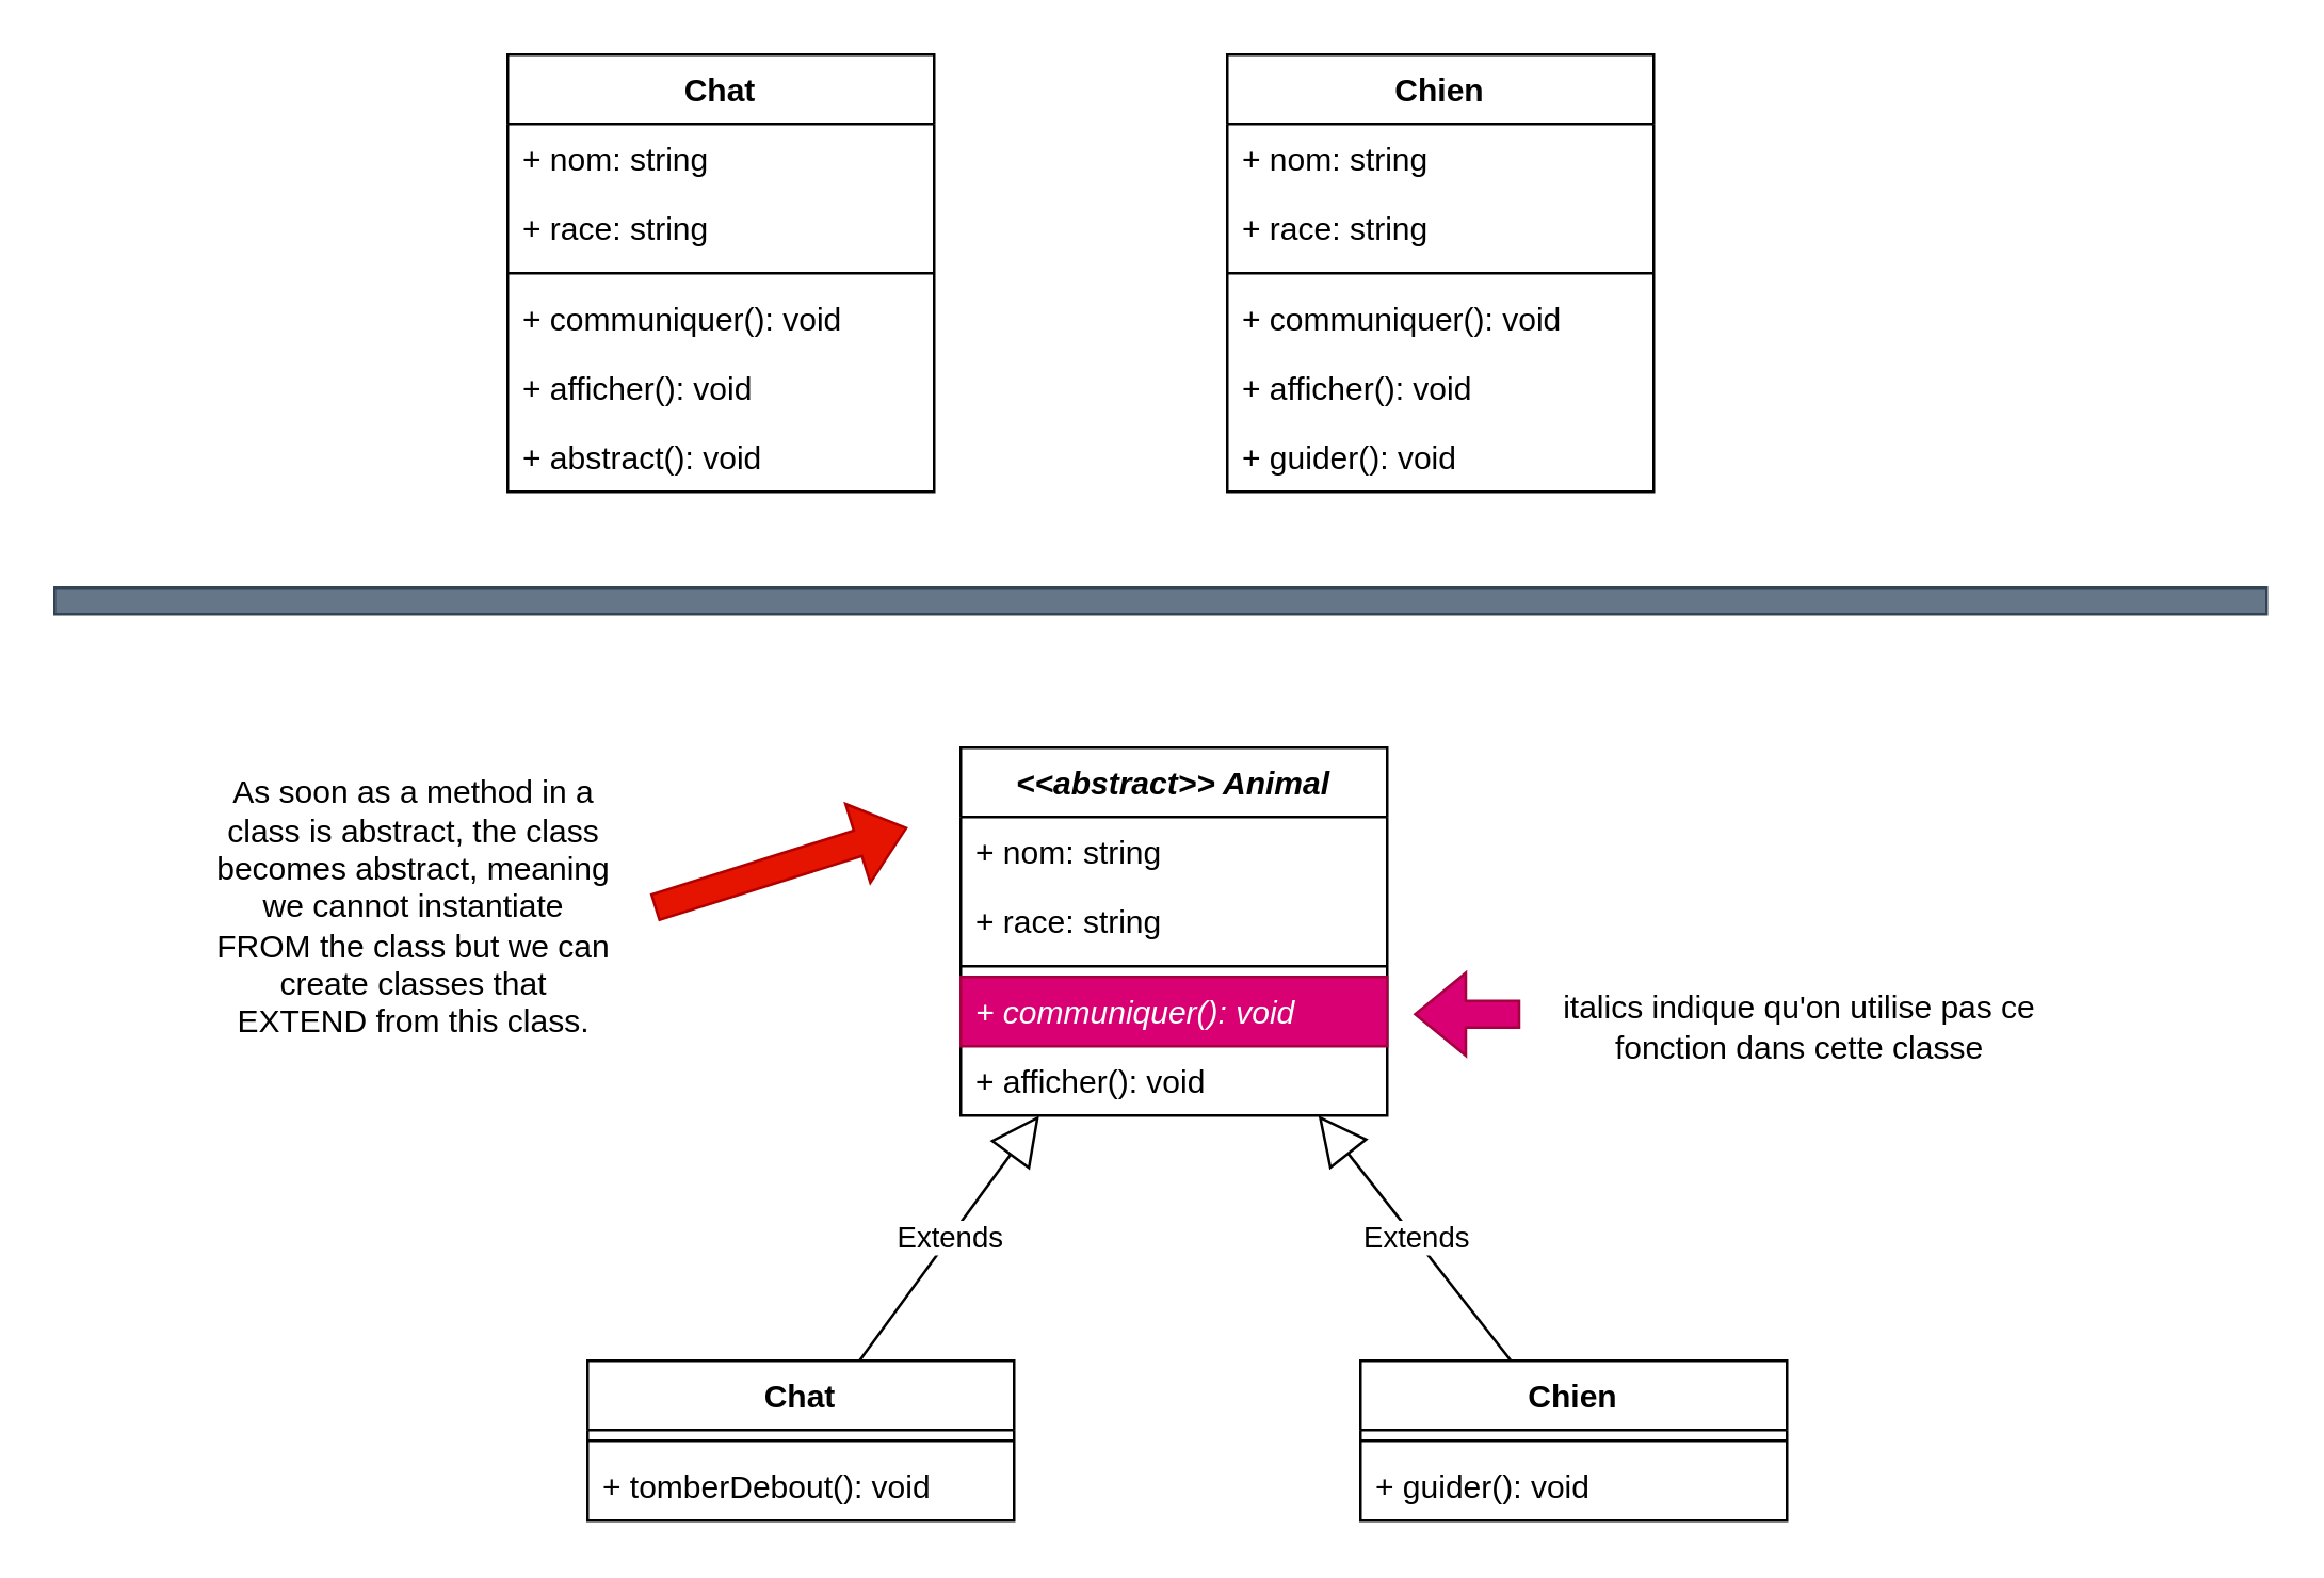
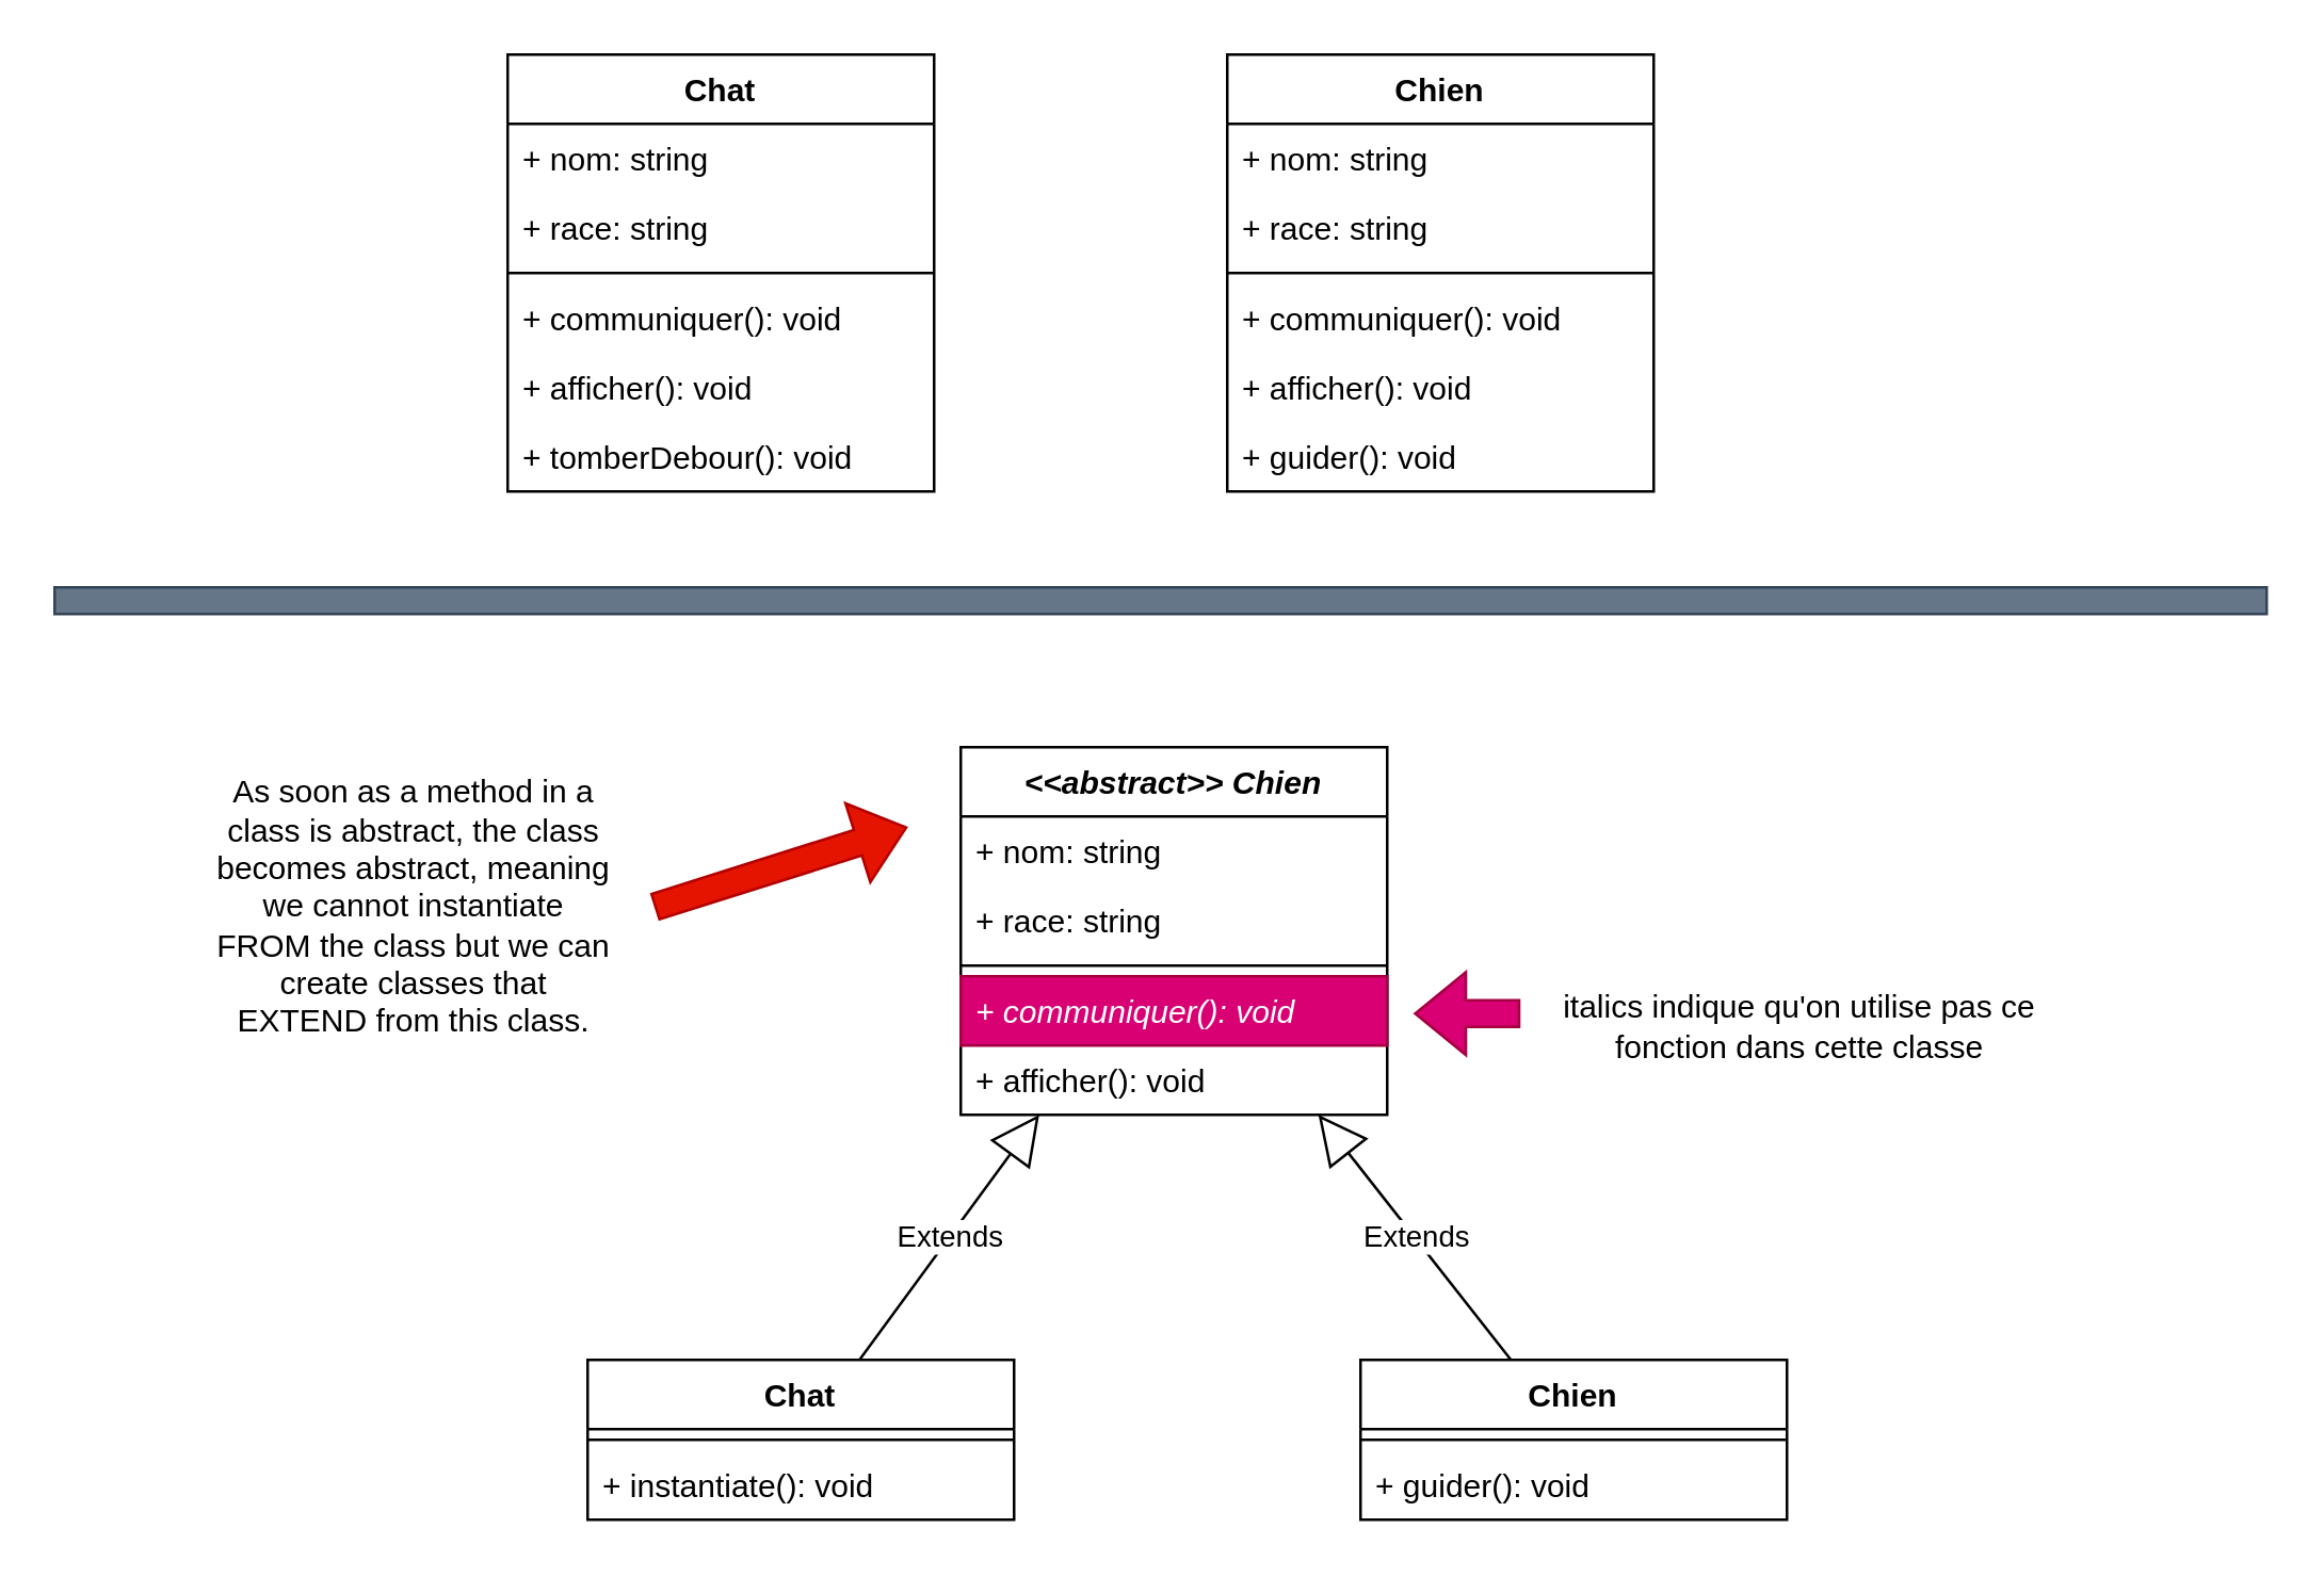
  <mxCell id="0" />
  <mxCell id="1" parent="0" />
  <mxCell id="2" value="Chat" style="swimlane;fontStyle=1;align=center;verticalAlign=top;childLayout=stackLayout;horizontal=1;startSize=26;horizontalStack=0;resizeParent=1;resizeParentMax=0;resizeLast=0;collapsible=1;marginBottom=0;whiteSpace=wrap;html=1;" parent="1" vertex="1"><mxGeometry x="190" y="20" width="160" height="164" as="geometry" /></mxCell>
  <mxCell id="3" value="+ nom: string" style="text;strokeColor=none;fillColor=none;align=left;verticalAlign=top;spacingLeft=4;spacingRight=4;overflow=hidden;rotatable=0;points=[[0,0.5],[1,0.5]];portConstraint=eastwest;whiteSpace=wrap;html=1;" parent="2" vertex="1"><mxGeometry y="26" width="160" height="26" as="geometry" /></mxCell>
  <mxCell id="4" value="+ race: string" style="text;strokeColor=none;fillColor=none;align=left;verticalAlign=top;spacingLeft=4;spacingRight=4;overflow=hidden;rotatable=0;points=[[0,0.5],[1,0.5]];portConstraint=eastwest;whiteSpace=wrap;html=1;" parent="2" vertex="1"><mxGeometry y="52" width="160" height="26" as="geometry" /></mxCell>
  <mxCell id="5" value="" style="line;strokeWidth=1;fillColor=none;align=left;verticalAlign=middle;spacingTop=-1;spacingLeft=3;spacingRight=3;rotatable=0;labelPosition=right;points=[];portConstraint=eastwest;strokeColor=inherit;" parent="2" vertex="1"><mxGeometry y="78" width="160" height="8" as="geometry" /></mxCell>
  <mxCell id="6" value="+ communiquer(): void" style="text;strokeColor=none;fillColor=none;align=left;verticalAlign=top;spacingLeft=4;spacingRight=4;overflow=hidden;rotatable=0;points=[[0,0.5],[1,0.5]];portConstraint=eastwest;whiteSpace=wrap;html=1;" parent="2" vertex="1"><mxGeometry y="86" width="160" height="26" as="geometry" /></mxCell>
  <mxCell id="7" value="+ afficher(): void" style="text;strokeColor=none;fillColor=none;align=left;verticalAlign=top;spacingLeft=4;spacingRight=4;overflow=hidden;rotatable=0;points=[[0,0.5],[1,0.5]];portConstraint=eastwest;whiteSpace=wrap;html=1;" parent="2" vertex="1"><mxGeometry y="112" width="160" height="26" as="geometry" /></mxCell>
- <mxCell id="8" value="+ abstract(): void" style="text;strokeColor=none;fillColor=none;align=left;verticalAlign=top;spacingLeft=4;spacingRight=4;overflow=hidden;rotatable=0;points=[[0,0.5],[1,0.5]];portConstraint=eastwest;whiteSpace=wrap;html=1;" parent="2" vertex="1"><mxGeometry y="138" width="160" height="26" as="geometry" /></mxCell>
+ <mxCell id="8" value="+ tomberDebour(): void" style="text;strokeColor=none;fillColor=none;align=left;verticalAlign=top;spacingLeft=4;spacingRight=4;overflow=hidden;rotatable=0;points=[[0,0.5],[1,0.5]];portConstraint=eastwest;whiteSpace=wrap;html=1;" parent="2" vertex="1"><mxGeometry y="138" width="160" height="26" as="geometry" /></mxCell>
  <mxCell id="9" value="Chien" style="swimlane;fontStyle=1;align=center;verticalAlign=top;childLayout=stackLayout;horizontal=1;startSize=26;horizontalStack=0;resizeParent=1;resizeParentMax=0;resizeLast=0;collapsible=1;marginBottom=0;whiteSpace=wrap;html=1;" parent="1" vertex="1"><mxGeometry x="460" y="20" width="160" height="164" as="geometry" /></mxCell>
  <mxCell id="10" value="+ nom: string" style="text;strokeColor=none;fillColor=none;align=left;verticalAlign=top;spacingLeft=4;spacingRight=4;overflow=hidden;rotatable=0;points=[[0,0.5],[1,0.5]];portConstraint=eastwest;whiteSpace=wrap;html=1;" parent="9" vertex="1"><mxGeometry y="26" width="160" height="26" as="geometry" /></mxCell>
  <mxCell id="11" value="+ race: string" style="text;strokeColor=none;fillColor=none;align=left;verticalAlign=top;spacingLeft=4;spacingRight=4;overflow=hidden;rotatable=0;points=[[0,0.5],[1,0.5]];portConstraint=eastwest;whiteSpace=wrap;html=1;" parent="9" vertex="1"><mxGeometry y="52" width="160" height="26" as="geometry" /></mxCell>
  <mxCell id="12" value="" style="line;strokeWidth=1;fillColor=none;align=left;verticalAlign=middle;spacingTop=-1;spacingLeft=3;spacingRight=3;rotatable=0;labelPosition=right;points=[];portConstraint=eastwest;strokeColor=inherit;" parent="9" vertex="1"><mxGeometry y="78" width="160" height="8" as="geometry" /></mxCell>
  <mxCell id="13" value="+ communiquer(): void" style="text;strokeColor=none;fillColor=none;align=left;verticalAlign=top;spacingLeft=4;spacingRight=4;overflow=hidden;rotatable=0;points=[[0,0.5],[1,0.5]];portConstraint=eastwest;whiteSpace=wrap;html=1;" parent="9" vertex="1"><mxGeometry y="86" width="160" height="26" as="geometry" /></mxCell>
  <mxCell id="14" value="+ afficher(): void" style="text;strokeColor=none;fillColor=none;align=left;verticalAlign=top;spacingLeft=4;spacingRight=4;overflow=hidden;rotatable=0;points=[[0,0.5],[1,0.5]];portConstraint=eastwest;whiteSpace=wrap;html=1;" parent="9" vertex="1"><mxGeometry y="112" width="160" height="26" as="geometry" /></mxCell>
  <mxCell id="15" value="+ guider(): void" style="text;strokeColor=none;fillColor=none;align=left;verticalAlign=top;spacingLeft=4;spacingRight=4;overflow=hidden;rotatable=0;points=[[0,0.5],[1,0.5]];portConstraint=eastwest;whiteSpace=wrap;html=1;" parent="9" vertex="1"><mxGeometry y="138" width="160" height="26" as="geometry" /></mxCell>
  <mxCell id="16" value="Chat" style="swimlane;fontStyle=1;align=center;verticalAlign=top;childLayout=stackLayout;horizontal=1;startSize=26;horizontalStack=0;resizeParent=1;resizeParentMax=0;resizeLast=0;collapsible=1;marginBottom=0;whiteSpace=wrap;html=1;" parent="1" vertex="1"><mxGeometry x="220" y="510" width="160" height="60" as="geometry" /></mxCell>
  <mxCell id="17" value="" style="line;strokeWidth=1;fillColor=none;align=left;verticalAlign=middle;spacingTop=-1;spacingLeft=3;spacingRight=3;rotatable=0;labelPosition=right;points=[];portConstraint=eastwest;strokeColor=inherit;" parent="16" vertex="1"><mxGeometry y="26" width="160" height="8" as="geometry" /></mxCell>
- <mxCell id="18" value="+ tomberDebout(): void" style="text;strokeColor=none;fillColor=none;align=left;verticalAlign=top;spacingLeft=4;spacingRight=4;overflow=hidden;rotatable=0;points=[[0,0.5],[1,0.5]];portConstraint=eastwest;whiteSpace=wrap;html=1;" parent="16" vertex="1"><mxGeometry y="34" width="160" height="26" as="geometry" /></mxCell>
+ <mxCell id="18" value="+ instantiate(): void" style="text;strokeColor=none;fillColor=none;align=left;verticalAlign=top;spacingLeft=4;spacingRight=4;overflow=hidden;rotatable=0;points=[[0,0.5],[1,0.5]];portConstraint=eastwest;whiteSpace=wrap;html=1;" parent="16" vertex="1"><mxGeometry y="34" width="160" height="26" as="geometry" /></mxCell>
  <mxCell id="19" value="Chien" style="swimlane;fontStyle=1;align=center;verticalAlign=top;childLayout=stackLayout;horizontal=1;startSize=26;horizontalStack=0;resizeParent=1;resizeParentMax=0;resizeLast=0;collapsible=1;marginBottom=0;whiteSpace=wrap;html=1;" parent="1" vertex="1"><mxGeometry x="510" y="510" width="160" height="60" as="geometry" /></mxCell>
  <mxCell id="20" value="" style="line;strokeWidth=1;fillColor=none;align=left;verticalAlign=middle;spacingTop=-1;spacingLeft=3;spacingRight=3;rotatable=0;labelPosition=right;points=[];portConstraint=eastwest;strokeColor=inherit;" parent="19" vertex="1"><mxGeometry y="26" width="160" height="8" as="geometry" /></mxCell>
  <mxCell id="21" value="+ guider(): void" style="text;strokeColor=none;fillColor=none;align=left;verticalAlign=top;spacingLeft=4;spacingRight=4;overflow=hidden;rotatable=0;points=[[0,0.5],[1,0.5]];portConstraint=eastwest;whiteSpace=wrap;html=1;" parent="19" vertex="1"><mxGeometry y="34" width="160" height="26" as="geometry" /></mxCell>
- <mxCell id="22" value="&lt;i&gt;&amp;lt;&amp;lt;abstract&amp;gt;&amp;gt; Animal&lt;/i&gt;" style="swimlane;fontStyle=1;align=center;verticalAlign=top;childLayout=stackLayout;horizontal=1;startSize=26;horizontalStack=0;resizeParent=1;resizeParentMax=0;resizeLast=0;collapsible=1;marginBottom=0;whiteSpace=wrap;html=1;" parent="1" vertex="1"><mxGeometry x="360" y="280" width="160" height="138" as="geometry" /></mxCell>
+ <mxCell id="22" value="&lt;i&gt;&amp;lt;&amp;lt;abstract&amp;gt;&amp;gt; Chien&lt;/i&gt;" style="swimlane;fontStyle=1;align=center;verticalAlign=top;childLayout=stackLayout;horizontal=1;startSize=26;horizontalStack=0;resizeParent=1;resizeParentMax=0;resizeLast=0;collapsible=1;marginBottom=0;whiteSpace=wrap;html=1;" parent="1" vertex="1"><mxGeometry x="360" y="280" width="160" height="138" as="geometry" /></mxCell>
  <mxCell id="23" value="+ nom: string" style="text;strokeColor=none;fillColor=none;align=left;verticalAlign=top;spacingLeft=4;spacingRight=4;overflow=hidden;rotatable=0;points=[[0,0.5],[1,0.5]];portConstraint=eastwest;whiteSpace=wrap;html=1;" parent="22" vertex="1"><mxGeometry y="26" width="160" height="26" as="geometry" /></mxCell>
  <mxCell id="24" value="+ race: string" style="text;strokeColor=none;fillColor=none;align=left;verticalAlign=top;spacingLeft=4;spacingRight=4;overflow=hidden;rotatable=0;points=[[0,0.5],[1,0.5]];portConstraint=eastwest;whiteSpace=wrap;html=1;" parent="22" vertex="1"><mxGeometry y="52" width="160" height="26" as="geometry" /></mxCell>
  <mxCell id="25" value="" style="line;strokeWidth=1;fillColor=none;align=left;verticalAlign=middle;spacingTop=-1;spacingLeft=3;spacingRight=3;rotatable=0;labelPosition=right;points=[];portConstraint=eastwest;strokeColor=inherit;" parent="22" vertex="1"><mxGeometry y="78" width="160" height="8" as="geometry" /></mxCell>
  <mxCell id="26" value="&lt;i&gt;+ communiquer(): void&lt;/i&gt;" style="text;strokeColor=#A50040;fillColor=#d80073;align=left;verticalAlign=top;spacingLeft=4;spacingRight=4;overflow=hidden;rotatable=0;points=[[0,0.5],[1,0.5]];portConstraint=eastwest;whiteSpace=wrap;html=1;fontColor=#ffffff;" parent="22" vertex="1"><mxGeometry y="86" width="160" height="26" as="geometry" /></mxCell>
  <mxCell id="27" value="+ afficher(): void" style="text;strokeColor=none;fillColor=none;align=left;verticalAlign=top;spacingLeft=4;spacingRight=4;overflow=hidden;rotatable=0;points=[[0,0.5],[1,0.5]];portConstraint=eastwest;whiteSpace=wrap;html=1;" parent="22" vertex="1"><mxGeometry y="112" width="160" height="26" as="geometry" /></mxCell>
  <mxCell id="28" value="Extends" style="endArrow=block;endSize=16;endFill=0;html=1;rounded=0;" parent="1" source="16" target="22" edge="1"><mxGeometry width="160" relative="1" as="geometry"><mxPoint x="390" y="410" as="sourcePoint" /><mxPoint x="550" y="410" as="targetPoint" /></mxGeometry></mxCell>
  <mxCell id="29" value="Extends" style="endArrow=block;endSize=16;endFill=0;html=1;rounded=0;" parent="1" source="19" target="22" edge="1"><mxGeometry width="160" relative="1" as="geometry"><mxPoint x="332" y="520" as="sourcePoint" /><mxPoint x="399" y="428" as="targetPoint" /></mxGeometry></mxCell>
  <mxCell id="30" value="" style="rounded=0;whiteSpace=wrap;html=1;fillColor=#647687;fontColor=#ffffff;strokeColor=#314354;" vertex="1" parent="1"><mxGeometry x="20" y="220" width="830" height="10" as="geometry" /></mxCell>
  <mxCell id="31" value="italics indique qu'on utilise pas ce fonction dans cette classe" style="text;html=1;align=center;verticalAlign=middle;whiteSpace=wrap;rounded=0;" vertex="1" parent="1"><mxGeometry x="580" y="370" width="190" height="30" as="geometry" /></mxCell>
  <mxCell id="32" value="As soon as a method in a class is abstract, the class becomes abstract, meaning we cannot instantiate FROM the class but we can create classes that EXTEND from this class." style="text;html=1;align=center;verticalAlign=middle;whiteSpace=wrap;rounded=0;" vertex="1" parent="1"><mxGeometry x="80" y="280" width="150" height="120" as="geometry" /></mxCell>
  <mxCell id="33" value="" style="shape=flexArrow;endArrow=classic;html=1;rounded=0;" edge="1" parent="1"><mxGeometry width="50" height="50" relative="1" as="geometry"><mxPoint x="320" y="330" as="sourcePoint" /><mxPoint x="320" y="330" as="targetPoint" /></mxGeometry></mxCell>
  <mxCell id="34" value="" style="shape=flexArrow;endArrow=classic;html=1;rounded=0;fillColor=#e51400;strokeColor=#B20000;" edge="1" parent="1"><mxGeometry width="50" height="50" relative="1" as="geometry"><mxPoint x="245" y="340" as="sourcePoint" /><mxPoint x="340" y="310" as="targetPoint" /></mxGeometry></mxCell>
  <mxCell id="35" value="" style="shape=flexArrow;endArrow=classic;html=1;rounded=0;fillColor=#d80073;strokeColor=#A50040;" edge="1" parent="1"><mxGeometry width="50" height="50" relative="1" as="geometry"><mxPoint x="570" y="380" as="sourcePoint" /><mxPoint x="530" y="380" as="targetPoint" /></mxGeometry></mxCell>
